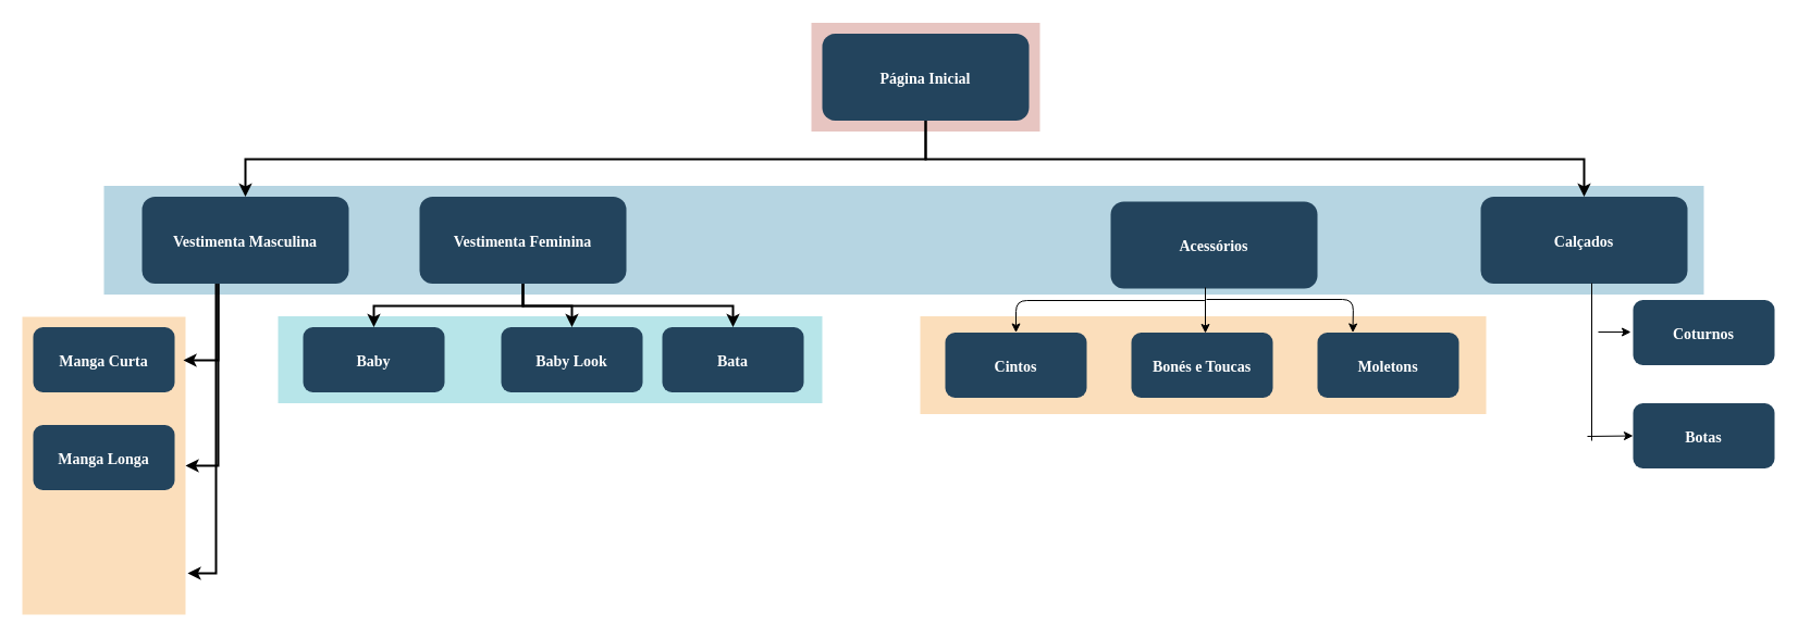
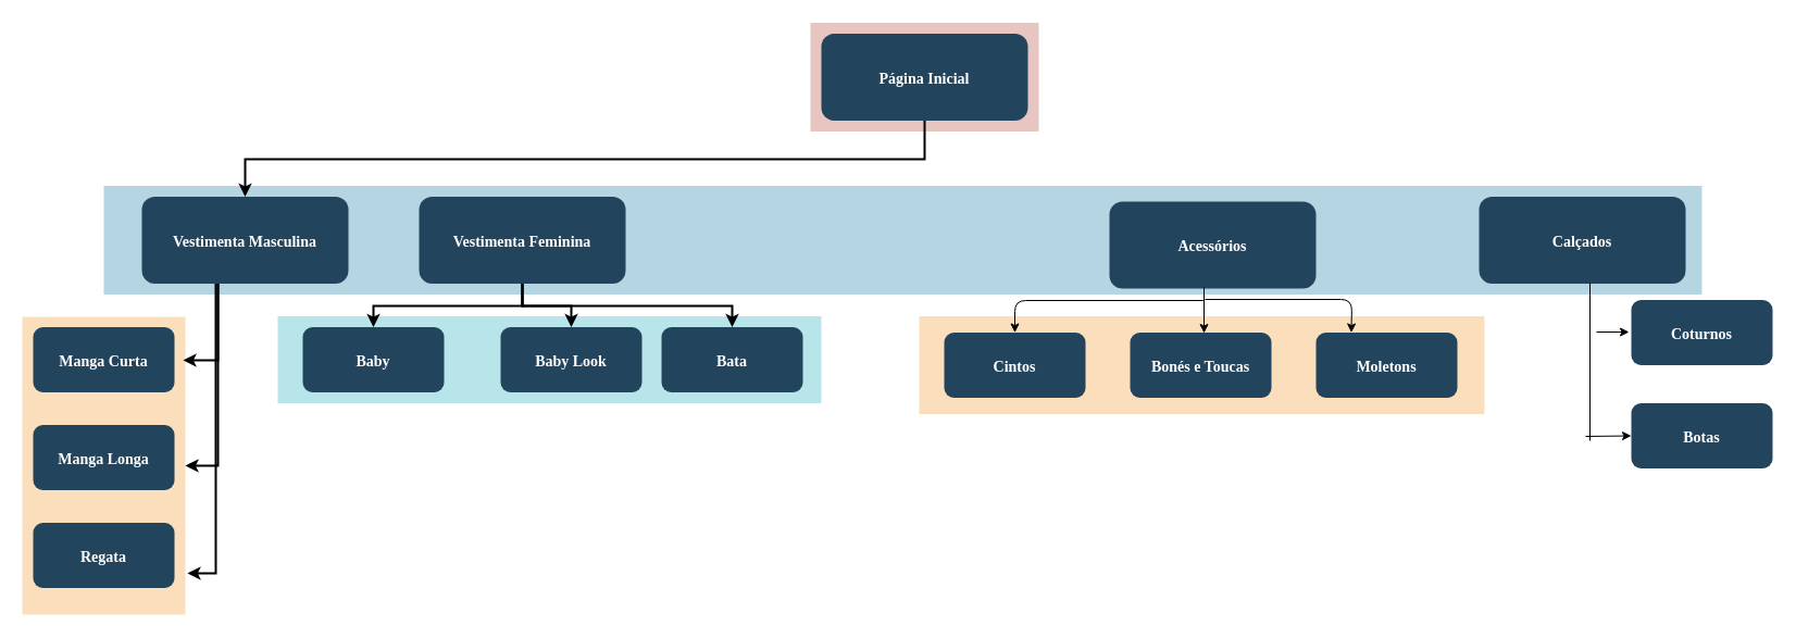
  <mxCell id="0" />
  <mxCell id="1" parent="0" />
  <mxCell id="2" value="" style="fillColor=#AE4132;strokeColor=none;opacity=30;" parent="1" vertex="1"><mxGeometry x="745" y="20.5" width="210" height="100.0" as="geometry" /></mxCell>
  <mxCell id="3" value="" style="fillColor=#10739E;strokeColor=none;opacity=30;" parent="1" vertex="1"><mxGeometry x="95" y="170.5" width="1470" height="100.0" as="geometry" /></mxCell>
  <mxCell id="4" value="" style="fillColor=#F2931E;strokeColor=none;opacity=30;" parent="1" vertex="1"><mxGeometry x="845" y="290.5" width="520" height="90" as="geometry" /></mxCell>
  <mxCell id="5" value="" style="fillColor=#F2931E;strokeColor=none;opacity=30;" parent="1" vertex="1"><mxGeometry x="20" y="291" width="150" height="274" as="geometry" /></mxCell>
  <mxCell id="6" value="" style="fillColor=#12AAB5;strokeColor=none;opacity=30;" parent="1" vertex="1"><mxGeometry x="255" y="290.5" width="500" height="80" as="geometry" /></mxCell>
  <mxCell id="7" value="Página Inicial" style="rounded=1;fillColor=#23445D;gradientColor=none;strokeColor=none;fontColor=#FFFFFF;fontStyle=1;fontFamily=Tahoma;fontSize=14" parent="1" vertex="1"><mxGeometry x="755" y="30.5" width="190" height="80" as="geometry" /></mxCell>
  <mxCell id="8" value="Calçados" style="rounded=1;fillColor=#23445D;gradientColor=none;strokeColor=none;fontColor=#FFFFFF;fontStyle=1;fontFamily=Tahoma;fontSize=14" parent="1" vertex="1"><mxGeometry x="1360" y="180.5" width="190" height="80" as="geometry" /></mxCell>
- <mxCell id="9" value="" style="edgeStyle=elbowEdgeStyle;elbow=vertical;strokeWidth=2;rounded=0" parent="1" source="7" target="8" edge="1"><mxGeometry x="337" y="215.5" width="100" height="100" as="geometry"><mxPoint x="335" y="160.5" as="sourcePoint" /><mxPoint x="435" y="60.5" as="targetPoint" /></mxGeometry></mxCell>
  <mxCell id="10" value="Acessórios" style="rounded=1;fillColor=#23445D;gradientColor=none;strokeColor=none;fontColor=#FFFFFF;fontStyle=1;fontFamily=Tahoma;fontSize=14" parent="1" vertex="1"><mxGeometry x="1020" y="185" width="190" height="80" as="geometry" /></mxCell>
  <mxCell id="11" value="Vestimenta Feminina" style="rounded=1;fillColor=#23445D;gradientColor=none;strokeColor=none;fontColor=#FFFFFF;fontStyle=1;fontFamily=Tahoma;fontSize=14" parent="1" vertex="1"><mxGeometry x="385" y="180.5" width="190" height="80" as="geometry" /></mxCell>
  <mxCell id="12" value="Vestimenta Masculina" style="rounded=1;fillColor=#23445D;gradientColor=none;strokeColor=none;fontColor=#FFFFFF;fontStyle=1;fontFamily=Tahoma;fontSize=14" parent="1" vertex="1"><mxGeometry x="130" y="180.5" width="190" height="80" as="geometry" /></mxCell>
  <mxCell id="13" value="Manga Curta" style="rounded=1;fillColor=#23445D;gradientColor=none;strokeColor=none;fontColor=#FFFFFF;fontStyle=1;fontFamily=Tahoma;fontSize=14" parent="1" vertex="1"><mxGeometry x="30" y="300.5" width="130" height="60" as="geometry" /></mxCell>
  <mxCell id="14" value="Manga Longa" style="rounded=1;fillColor=#23445D;gradientColor=none;strokeColor=none;fontColor=#FFFFFF;fontStyle=1;fontFamily=Tahoma;fontSize=14" parent="1" vertex="1"><mxGeometry x="30" y="390.5" width="130" height="60" as="geometry" /></mxCell>
+ <mxCell id="15" value="Regata" style="rounded=1;fillColor=#23445D;gradientColor=none;strokeColor=none;fontColor=#FFFFFF;fontStyle=1;fontFamily=Tahoma;fontSize=14" parent="1" vertex="1"><mxGeometry x="30" y="480.5" width="130" height="60" as="geometry" /></mxCell>
  <mxCell id="16" value="Baby" style="rounded=1;fillColor=#23445D;gradientColor=none;strokeColor=none;fontColor=#FFFFFF;fontStyle=1;fontFamily=Tahoma;fontSize=14" parent="1" vertex="1"><mxGeometry x="278" y="300.5" width="130" height="60" as="geometry" /></mxCell>
  <mxCell id="17" value="Baby Look" style="rounded=1;fillColor=#23445D;gradientColor=none;strokeColor=none;fontColor=#FFFFFF;fontStyle=1;fontFamily=Tahoma;fontSize=14" parent="1" vertex="1"><mxGeometry x="460" y="300.5" width="130" height="60" as="geometry" /></mxCell>
  <mxCell id="18" value="Bata" style="rounded=1;fillColor=#23445D;gradientColor=none;strokeColor=none;fontColor=#FFFFFF;fontStyle=1;fontFamily=Tahoma;fontSize=14" parent="1" vertex="1"><mxGeometry x="608" y="300.5" width="130" height="60" as="geometry" /></mxCell>
  <mxCell id="19" value="Bonés e Toucas" style="rounded=1;fillColor=#23445D;gradientColor=none;strokeColor=none;fontColor=#FFFFFF;fontStyle=1;fontFamily=Tahoma;fontSize=14" parent="1" vertex="1"><mxGeometry x="1039" y="305.5" width="130" height="60" as="geometry" /></mxCell>
  <mxCell id="20" value="Cintos" style="rounded=1;fillColor=#23445D;gradientColor=none;strokeColor=none;fontColor=#FFFFFF;fontStyle=1;fontFamily=Tahoma;fontSize=14" parent="1" vertex="1"><mxGeometry x="868" y="305.5" width="130" height="60" as="geometry" /></mxCell>
  <mxCell id="21" value="Moletons" style="rounded=1;fillColor=#23445D;gradientColor=none;strokeColor=none;fontColor=#FFFFFF;fontStyle=1;fontFamily=Tahoma;fontSize=14" parent="1" vertex="1"><mxGeometry x="1210" y="305.5" width="130" height="60" as="geometry" /></mxCell>
  <mxCell id="22" value="Coturnos" style="rounded=1;fillColor=#23445D;gradientColor=none;strokeColor=none;fontColor=#FFFFFF;fontStyle=1;fontFamily=Tahoma;fontSize=14" parent="1" vertex="1"><mxGeometry x="1500" y="275.5" width="130" height="60" as="geometry" /></mxCell>
  <mxCell id="23" value="Botas" style="rounded=1;fillColor=#23445D;gradientColor=none;strokeColor=none;fontColor=#FFFFFF;fontStyle=1;fontFamily=Tahoma;fontSize=14" parent="1" vertex="1"><mxGeometry x="1500" y="370.5" width="130" height="60" as="geometry" /></mxCell>
  <mxCell id="24" value="" style="edgeStyle=elbowEdgeStyle;elbow=vertical;strokeWidth=2;rounded=0" parent="1" source="7" target="12" edge="1"><mxGeometry x="-23" y="135.5" width="100" height="100" as="geometry"><mxPoint x="-25" y="80.5" as="sourcePoint" /><mxPoint x="75" y="-19.5" as="targetPoint" /></mxGeometry></mxCell>
  <mxCell id="25" value="" style="edgeStyle=elbowEdgeStyle;elbow=horizontal;strokeWidth=2;rounded=0" parent="1" source="12" edge="1"><mxGeometry x="-23" y="135.5" width="100" height="100" as="geometry"><mxPoint x="-25" y="80.5" as="sourcePoint" /><mxPoint x="168" y="331" as="targetPoint" /><Array as="points"><mxPoint x="200" y="280.5" /></Array></mxGeometry></mxCell>
  <mxCell id="26" value="" style="edgeStyle=elbowEdgeStyle;elbow=horizontal;strokeWidth=2;rounded=0;entryX=1.013;entryY=0.861;entryDx=0;entryDy=0;entryPerimeter=0;" parent="1" source="12" target="5" edge="1"><mxGeometry x="-23" y="135.5" width="100" height="100" as="geometry"><mxPoint x="-25" y="80.5" as="sourcePoint" /><mxPoint x="75" y="-19.5" as="targetPoint" /><Array as="points"><mxPoint x="198" y="475" /><mxPoint x="198" y="495" /><mxPoint x="178" y="505" /><mxPoint x="200" y="475" /><mxPoint x="188" y="485" /><mxPoint x="178" y="515" /><mxPoint x="200" y="320.5" /></Array></mxGeometry></mxCell>
  <mxCell id="27" value="" style="edgeStyle=elbowEdgeStyle;elbow=horizontal;strokeWidth=2;rounded=0;entryX=1;entryY=0.5;entryDx=0;entryDy=0;" parent="1" source="12" target="5" edge="1"><mxGeometry x="-23" y="135.5" width="100" height="100" as="geometry"><mxPoint x="-25" y="80.5" as="sourcePoint" /><mxPoint x="75" y="-19.5" as="targetPoint" /><Array as="points"><mxPoint x="200" y="335" /><mxPoint x="200" y="515" /><mxPoint x="178" y="525" /></Array></mxGeometry></mxCell>
  <mxCell id="28" value="" style="edgeStyle=elbowEdgeStyle;elbow=vertical;strokeWidth=2;rounded=0" parent="1" source="11" target="16" edge="1"><mxGeometry x="-23" y="135.5" width="100" height="100" as="geometry"><mxPoint x="-25" y="80.5" as="sourcePoint" /><mxPoint x="75" y="-19.5" as="targetPoint" /></mxGeometry></mxCell>
  <mxCell id="29" value="" style="edgeStyle=elbowEdgeStyle;elbow=vertical;strokeWidth=2;rounded=0" parent="1" source="11" target="17" edge="1"><mxGeometry x="-23" y="135.5" width="100" height="100" as="geometry"><mxPoint x="-25" y="80.5" as="sourcePoint" /><mxPoint x="75" y="-19.5" as="targetPoint" /></mxGeometry></mxCell>
  <mxCell id="30" value="" style="edgeStyle=elbowEdgeStyle;elbow=vertical;strokeWidth=2;rounded=0" parent="1" source="11" target="18" edge="1"><mxGeometry x="-23" y="135.5" width="100" height="100" as="geometry"><mxPoint x="-25" y="80.5" as="sourcePoint" /><mxPoint x="75" y="-19.5" as="targetPoint" /></mxGeometry></mxCell>
  <mxCell id="31" value="" style="endArrow=classic;html=1;" edge="1" parent="1"><mxGeometry width="50" height="50" relative="1" as="geometry"><mxPoint x="1107" y="264" as="sourcePoint" /><mxPoint x="1107" y="306" as="targetPoint" /><Array as="points" /></mxGeometry></mxCell>
  <mxCell id="32" value="" style="endArrow=classic;html=1;entryX=0.25;entryY=0;entryDx=0;entryDy=0;" edge="1" parent="1" target="21"><mxGeometry width="50" height="50" relative="1" as="geometry"><mxPoint x="1108" y="275" as="sourcePoint" /><mxPoint x="1198" y="260.5" as="targetPoint" /><Array as="points"><mxPoint x="1243" y="275" /></Array></mxGeometry></mxCell>
  <mxCell id="33" value="" style="endArrow=classic;html=1;entryX=0.5;entryY=0;entryDx=0;entryDy=0;exitX=0.688;exitY=1.055;exitDx=0;exitDy=0;exitPerimeter=0;" edge="1" parent="1" source="3" target="20"><mxGeometry width="50" height="50" relative="1" as="geometry"><mxPoint x="885" y="265" as="sourcePoint" /><mxPoint x="1020" y="296" as="targetPoint" /><Array as="points"><mxPoint x="933" y="276" /></Array></mxGeometry></mxCell>
  <mxCell id="34" value="" style="endArrow=none;html=1;entryX=0.537;entryY=0.994;entryDx=0;entryDy=0;entryPerimeter=0;" edge="1" parent="1" target="8"><mxGeometry width="50" height="50" relative="1" as="geometry"><mxPoint x="1462" y="405" as="sourcePoint" /><mxPoint x="1478" y="290.5" as="targetPoint" /></mxGeometry></mxCell>
  <mxCell id="35" value="" style="endArrow=classic;html=1;" edge="1" parent="1"><mxGeometry width="50" height="50" relative="1" as="geometry"><mxPoint x="1468" y="305" as="sourcePoint" /><mxPoint x="1498" y="305" as="targetPoint" /></mxGeometry></mxCell>
  <mxCell id="36" value="" style="endArrow=classic;html=1;entryX=0;entryY=0.5;entryDx=0;entryDy=0;" edge="1" parent="1" target="23"><mxGeometry width="50" height="50" relative="1" as="geometry"><mxPoint x="1458" y="401" as="sourcePoint" /><mxPoint x="1498" y="375" as="targetPoint" /></mxGeometry></mxCell>
